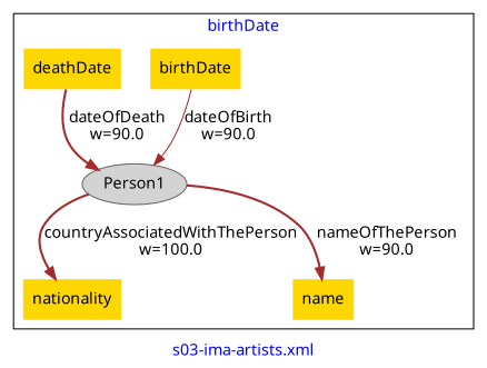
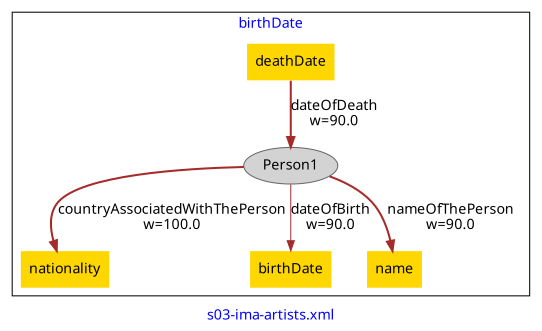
  digraph {
    fontcolor=blue
    fontname="Noto Sans"
    label="s03-ima-artists.xml"
    remincross=true
    node [color=deeppink fillcolor=gold fontname="Noto Sans" style=filled shape=plaintext]
    edge [color=brown fontcolor=black fontname="Noto Sans" style=bold]
    n1 [color=gray40 fillcolor=lightgray label="Person1\n" shape=""]
    n2 [label="nationality\n"]
    n3 [color=red label="birthDate\n"]
    n4 [label="deathDate\n"]
    n5 [label="name\n"]
    subgraph cluster_1 {
      label=birthDate
      n1
      n2
      n3
      n4
      n5
    }
    n1 -> n2 [label="countryAssociatedWithThePerson\nw=100.0"]
-   n3 -> n1 [label="dateOfBirth\nw=90.0" style=solid]
+   n1 -> n3 [label="dateOfBirth\nw=90.0" style=solid]
    n1 -> n5 [label="nameOfThePerson\nw=90.0"]
    n4 -> n1 [label="dateOfDeath\nw=90.0"]
  }
